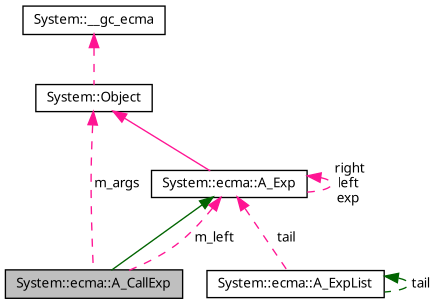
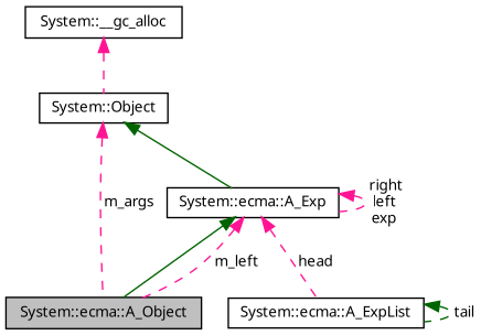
  digraph {
    fontname="Noto Sans"
    node [color=black fillcolor=white fontname="Noto Sans" fontsize=10 shape=record style=filled]
    edge [color=deeppink dir=back fontname="Noto Sans" fontsize=10 labelfontname=Helvetica labelfontsize=10 style=dashed]
-   n1 [fillcolor=grey75 fontcolor=black height=0.2 label="System::ecma::A_CallExp" width=0.4]
+   n1 [fillcolor=grey75 fontcolor=black height=0.2 label="System::ecma::A_Object" width=0.4]
    n2 [height=0.2 label="System::ecma::A_Exp" width=0.4]
    n3 [height=0.2 label="System::ecma::A_ExpList" width=0.4]
    n4 [height=0.2 label="System::Object" width=0.4]
-   n5 [height=0.2 label="System::__gc_ecma" width=0.4]
+   n5 [height=0.2 label="System::__gc_alloc" width=0.4]
    n2 -> n1 [color=darkgreen style=solid]
    n2 -> n1 [label=" m_left"]
    n2 -> n2 [label=" right\nleft\nexp"]
-   n2 -> n3 [label=" tail"]
+   n2 -> n3 [label=" head"]
    n3 -> n3 [color=darkgreen label=" tail"]
    n4 -> n1 [label=" m_args"]
-   n4 -> n2 [style=solid]
+   n4 -> n2 [color=darkgreen style=solid]
    n5 -> n4
  }
